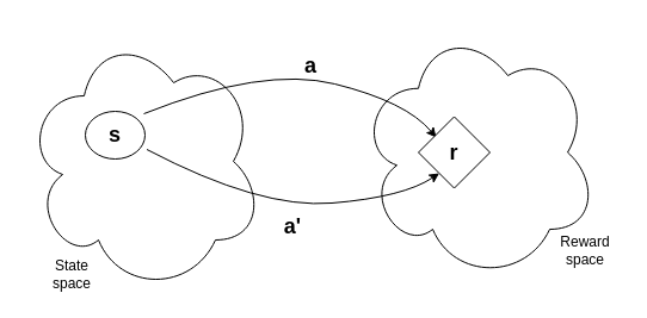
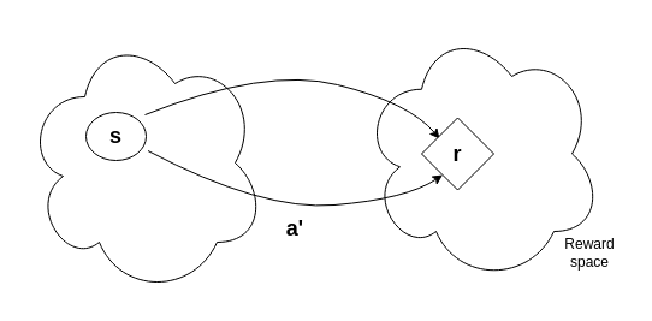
  <mxCell id="0" />
  <mxCell id="1" parent="0" />
  <mxCell id="2" value="" style="ellipse;shape=cloud;whiteSpace=wrap;html=1;" vertex="1" parent="1"><mxGeometry x="20" y="25" width="200" height="220" as="geometry" /></mxCell>
- <mxCell id="3" value="State space" style="text;strokeColor=none;align=center;fillColor=none;html=1;verticalAlign=middle;whiteSpace=wrap;rounded=0;" vertex="1" parent="1"><mxGeometry x="30" y="215" width="60" height="30" as="geometry" /></mxCell>
  <mxCell id="4" value="" style="ellipse;whiteSpace=wrap;html=1;" vertex="1" parent="1"><mxGeometry x="71" y="93" width="50" height="40" as="geometry" /></mxCell>
  <mxCell id="5" value="&lt;font style=&quot;font-size: 18px;&quot;&gt;&lt;b&gt;s&lt;/b&gt;&lt;/font&gt;" style="text;strokeColor=none;align=center;fillColor=none;html=1;verticalAlign=middle;whiteSpace=wrap;rounded=0;" vertex="1" parent="1"><mxGeometry x="66" y="98" width="60" height="30" as="geometry" /></mxCell>
  <mxCell id="6" value="" style="ellipse;shape=cloud;whiteSpace=wrap;html=1;" vertex="1" parent="1"><mxGeometry x="300" y="20" width="200" height="215" as="geometry" /></mxCell>
  <mxCell id="7" value="Reward space" style="text;strokeColor=none;align=center;fillColor=none;html=1;verticalAlign=middle;whiteSpace=wrap;rounded=0;" vertex="1" parent="1"><mxGeometry x="460" y="195" width="60" height="30" as="geometry" /></mxCell>
  <mxCell id="8" value="" style="curved=1;endArrow=classic;html=1;rounded=0;exitX=1;exitY=0.5;exitDx=0;exitDy=0;" edge="1" parent="1"><mxGeometry width="50" height="50" relative="1" as="geometry"><mxPoint x="122.5" y="125" as="sourcePoint" /><mxPoint x="367.5" y="145" as="targetPoint" /><Array as="points"><mxPoint x="217.5" y="175" /><mxPoint x="337.5" y="165" /></Array></mxGeometry></mxCell>
  <mxCell id="9" value="" style="curved=1;endArrow=classic;html=1;rounded=0;exitX=1;exitY=0.5;exitDx=0;exitDy=0;" edge="1" parent="1"><mxGeometry width="50" height="50" relative="1" as="geometry"><mxPoint x="120" y="95" as="sourcePoint" /><mxPoint x="365" y="115" as="targetPoint" /><Array as="points"><mxPoint x="220" y="55" /><mxPoint x="340" y="85" /></Array></mxGeometry></mxCell>
  <mxCell id="10" value="" style="rhombus;whiteSpace=wrap;html=1;" vertex="1" parent="1"><mxGeometry x="350" y="97.5" width="60" height="60" as="geometry" /></mxCell>
  <mxCell id="11" value="&lt;font style=&quot;font-size: 18px;&quot;&gt;&lt;b&gt;r&lt;/b&gt;&lt;/font&gt;" style="text;strokeColor=none;align=center;fillColor=none;html=1;verticalAlign=middle;whiteSpace=wrap;rounded=0;" vertex="1" parent="1"><mxGeometry x="350" y="112.5" width="60" height="30" as="geometry" /></mxCell>
- <mxCell id="12" value="&lt;font style=&quot;font-size: 18px;&quot;&gt;&lt;b&gt;a&lt;/b&gt;&lt;/font&gt;" style="text;strokeColor=none;align=center;fillColor=none;html=1;verticalAlign=middle;whiteSpace=wrap;rounded=0;" vertex="1" parent="1"><mxGeometry x="230" y="40" width="60" height="30" as="geometry" /></mxCell>
  <mxCell id="13" value="&lt;font style=&quot;font-size: 18px;&quot;&gt;&lt;b&gt;a'&lt;/b&gt;&lt;/font&gt;" style="text;strokeColor=none;align=center;fillColor=none;html=1;verticalAlign=middle;whiteSpace=wrap;rounded=0;" vertex="1" parent="1"><mxGeometry x="215" y="175" width="60" height="30" as="geometry" /></mxCell>
